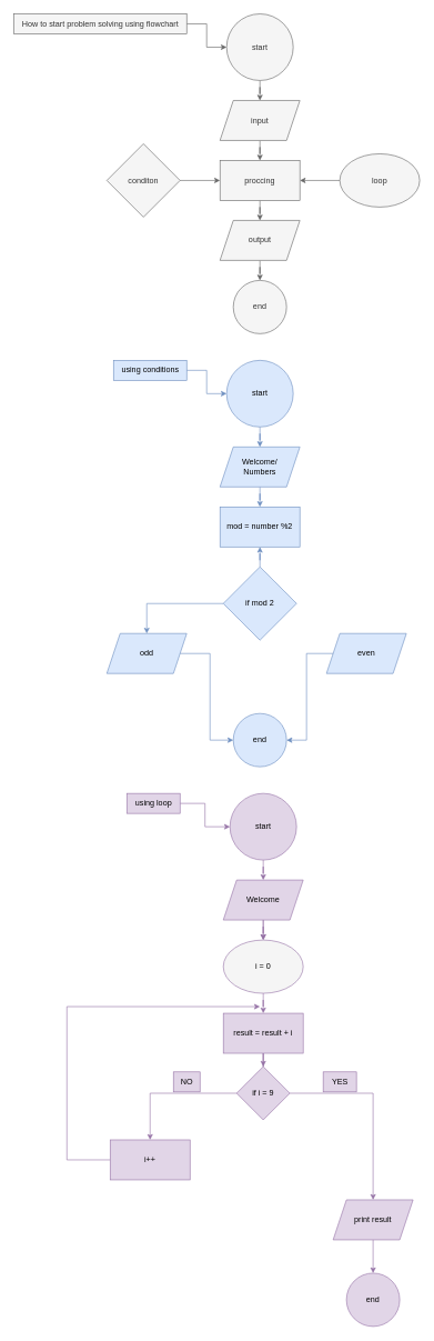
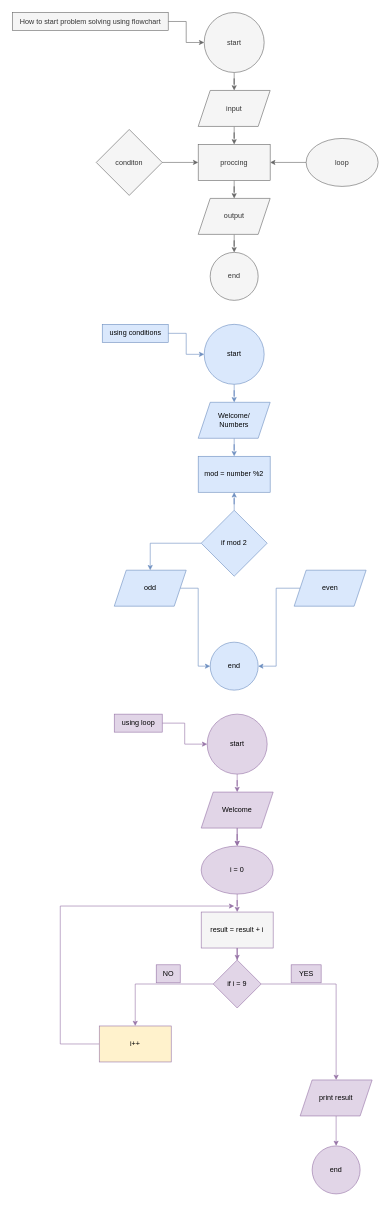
  <mxCell id="0" />
  <mxCell id="1" parent="0" />
  <mxCell id="2" value="" style="edgeStyle=orthogonalEdgeStyle;rounded=0;orthogonalLoop=1;jettySize=auto;html=1;strokeWidth=1;fillColor=#f5f5f5;strokeColor=#666666;" edge="1" parent="1" source="3" target="5"><mxGeometry relative="1" as="geometry" /></mxCell>
  <mxCell id="3" value="start" style="ellipse;whiteSpace=wrap;html=1;aspect=fixed;strokeWidth=1;fillColor=#f5f5f5;strokeColor=#666666;fontColor=#333333;" vertex="1" parent="1"><mxGeometry x="340" y="20" width="100" height="100" as="geometry" /></mxCell>
  <mxCell id="4" value="" style="edgeStyle=orthogonalEdgeStyle;rounded=0;orthogonalLoop=1;jettySize=auto;html=1;strokeWidth=1;fillColor=#f5f5f5;strokeColor=#666666;" edge="1" parent="1" source="5" target="12"><mxGeometry relative="1" as="geometry" /></mxCell>
  <mxCell id="5" value="input" style="shape=parallelogram;perimeter=parallelogramPerimeter;whiteSpace=wrap;html=1;fixedSize=1;strokeWidth=1;fillColor=#f5f5f5;strokeColor=#666666;fontColor=#333333;" vertex="1" parent="1"><mxGeometry x="330" y="150" width="120" height="60" as="geometry" /></mxCell>
  <mxCell id="6" value="" style="edgeStyle=orthogonalEdgeStyle;rounded=0;orthogonalLoop=1;jettySize=auto;html=1;strokeWidth=1;fillColor=#f5f5f5;strokeColor=#666666;" edge="1" parent="1" source="7" target="12"><mxGeometry relative="1" as="geometry" /></mxCell>
  <mxCell id="7" value="conditon" style="rhombus;whiteSpace=wrap;html=1;strokeWidth=1;fillColor=#f5f5f5;strokeColor=#666666;fontColor=#333333;" vertex="1" parent="1"><mxGeometry x="160" y="215" width="110" height="110" as="geometry" /></mxCell>
  <mxCell id="8" value="" style="edgeStyle=orthogonalEdgeStyle;rounded=0;orthogonalLoop=1;jettySize=auto;html=1;strokeWidth=1;fillColor=#f5f5f5;strokeColor=#666666;" edge="1" parent="1" source="9" target="12"><mxGeometry relative="1" as="geometry" /></mxCell>
  <mxCell id="9" value="loop" style="ellipse;whiteSpace=wrap;html=1;strokeWidth=1;fillColor=#f5f5f5;strokeColor=#666666;fontColor=#333333;" vertex="1" parent="1"><mxGeometry x="510" y="230" width="120" height="80" as="geometry" /></mxCell>
  <mxCell id="10" value="end" style="ellipse;whiteSpace=wrap;html=1;aspect=fixed;strokeWidth=1;fillColor=#f5f5f5;strokeColor=#666666;fontColor=#333333;" vertex="1" parent="1"><mxGeometry x="350" y="420" width="80" height="80" as="geometry" /></mxCell>
  <mxCell id="11" value="" style="edgeStyle=orthogonalEdgeStyle;rounded=0;orthogonalLoop=1;jettySize=auto;html=1;strokeWidth=1;fillColor=#f5f5f5;strokeColor=#666666;" edge="1" parent="1" source="12" target="14"><mxGeometry relative="1" as="geometry" /></mxCell>
  <mxCell id="12" value="proccing" style="rounded=0;whiteSpace=wrap;html=1;strokeWidth=1;fillColor=#f5f5f5;strokeColor=#666666;fontColor=#333333;" vertex="1" parent="1"><mxGeometry x="330" y="240" width="120" height="60" as="geometry" /></mxCell>
  <mxCell id="13" value="" style="edgeStyle=orthogonalEdgeStyle;rounded=0;orthogonalLoop=1;jettySize=auto;html=1;strokeWidth=1;fillColor=#f5f5f5;strokeColor=#666666;" edge="1" parent="1" source="14" target="10"><mxGeometry relative="1" as="geometry" /></mxCell>
  <mxCell id="14" value="output" style="shape=parallelogram;perimeter=parallelogramPerimeter;whiteSpace=wrap;html=1;fixedSize=1;strokeWidth=1;fillColor=#f5f5f5;strokeColor=#666666;fontColor=#333333;" vertex="1" parent="1"><mxGeometry x="330" y="330" width="120" height="60" as="geometry" /></mxCell>
  <mxCell id="15" value="" style="edgeStyle=orthogonalEdgeStyle;rounded=0;orthogonalLoop=1;jettySize=auto;html=1;strokeWidth=1;fillColor=#f5f5f5;strokeColor=#666666;" edge="1" parent="1" source="16" target="3"><mxGeometry relative="1" as="geometry" /></mxCell>
  <mxCell id="16" value="How to start problem solving using flowchart" style="text;html=1;align=center;verticalAlign=middle;resizable=0;points=[];autosize=1;strokeColor=#666666;fillColor=#f5f5f5;strokeWidth=1;fontColor=#333333;" vertex="1" parent="1"><mxGeometry x="20" y="20" width="260" height="30" as="geometry" /></mxCell>
  <mxCell id="17" value="" style="edgeStyle=orthogonalEdgeStyle;rounded=0;orthogonalLoop=1;jettySize=auto;html=1;strokeWidth=1;fillColor=#dae8fc;strokeColor=#6c8ebf;" edge="1" parent="1" source="18" target="20"><mxGeometry relative="1" as="geometry" /></mxCell>
  <mxCell id="18" value="start" style="ellipse;whiteSpace=wrap;html=1;aspect=fixed;strokeWidth=1;fillColor=#dae8fc;strokeColor=#6c8ebf;" vertex="1" parent="1"><mxGeometry x="340" y="540" width="100" height="100" as="geometry" /></mxCell>
  <mxCell id="19" value="" style="edgeStyle=orthogonalEdgeStyle;rounded=0;orthogonalLoop=1;jettySize=auto;html=1;strokeWidth=1;fillColor=#dae8fc;strokeColor=#6c8ebf;" edge="1" parent="1" source="20" target="25"><mxGeometry relative="1" as="geometry" /></mxCell>
  <mxCell id="20" value="Welcome/&lt;div&gt;Numbers&lt;/div&gt;" style="shape=parallelogram;perimeter=parallelogramPerimeter;whiteSpace=wrap;html=1;fixedSize=1;strokeWidth=1;fillColor=#dae8fc;strokeColor=#6c8ebf;" vertex="1" parent="1"><mxGeometry x="330" y="670" width="120" height="60" as="geometry" /></mxCell>
  <mxCell id="21" value="" style="edgeStyle=orthogonalEdgeStyle;rounded=0;orthogonalLoop=1;jettySize=auto;html=1;strokeWidth=1;fillColor=#dae8fc;strokeColor=#6c8ebf;" edge="1" parent="1" source="23" target="25"><mxGeometry relative="1" as="geometry" /></mxCell>
  <mxCell id="22" style="edgeStyle=orthogonalEdgeStyle;rounded=0;orthogonalLoop=1;jettySize=auto;html=1;entryX=0.5;entryY=0;entryDx=0;entryDy=0;fillColor=#dae8fc;strokeColor=#6c8ebf;" edge="1" parent="1" source="23" target="29"><mxGeometry relative="1" as="geometry" /></mxCell>
  <mxCell id="23" value="if mod 2" style="rhombus;whiteSpace=wrap;html=1;strokeWidth=1;fillColor=#dae8fc;strokeColor=#6c8ebf;" vertex="1" parent="1"><mxGeometry x="335" y="850" width="110" height="110" as="geometry" /></mxCell>
  <mxCell id="24" value="end" style="ellipse;whiteSpace=wrap;html=1;aspect=fixed;strokeWidth=1;fillColor=#dae8fc;strokeColor=#6c8ebf;" vertex="1" parent="1"><mxGeometry x="350" y="1070" width="80" height="80" as="geometry" /></mxCell>
  <mxCell id="25" value="mod = number %2" style="rounded=0;whiteSpace=wrap;html=1;strokeWidth=1;fillColor=#dae8fc;strokeColor=#6c8ebf;" vertex="1" parent="1"><mxGeometry x="330" y="760" width="120" height="60" as="geometry" /></mxCell>
  <mxCell id="26" value="" style="edgeStyle=orthogonalEdgeStyle;rounded=0;orthogonalLoop=1;jettySize=auto;html=1;strokeWidth=1;fillColor=#dae8fc;strokeColor=#6c8ebf;" edge="1" parent="1" source="27" target="18"><mxGeometry relative="1" as="geometry" /></mxCell>
  <mxCell id="27" value="using conditions" style="text;html=1;align=center;verticalAlign=middle;resizable=0;points=[];autosize=1;strokeWidth=1;fillColor=#dae8fc;strokeColor=#6c8ebf;" vertex="1" parent="1"><mxGeometry x="170" y="540" width="110" height="30" as="geometry" /></mxCell>
  <mxCell id="28" style="edgeStyle=orthogonalEdgeStyle;rounded=0;orthogonalLoop=1;jettySize=auto;html=1;entryX=0;entryY=0.5;entryDx=0;entryDy=0;fillColor=#dae8fc;strokeColor=#6c8ebf;" edge="1" parent="1" source="29" target="24"><mxGeometry relative="1" as="geometry" /></mxCell>
- <mxCell id="29" value="odd" style="shape=parallelogram;perimeter=parallelogramPerimeter;whiteSpace=wrap;html=1;fixedSize=1;strokeWidth=1;fillColor=#dae8fc;strokeColor=#6c8ebf;" vertex="1" parent="1"><mxGeometry x="160" y="950" width="120" height="60" as="geometry" /></mxCell>
+ <mxCell id="29" value="odd" style="shape=parallelogram;perimeter=parallelogramPerimeter;whiteSpace=wrap;html=1;fixedSize=1;strokeWidth=1;fillColor=#dae8fc;strokeColor=#6c8ebf;" vertex="1" parent="1"><mxGeometry x="190" y="950" width="120" height="60" as="geometry" /></mxCell>
  <mxCell id="30" style="edgeStyle=orthogonalEdgeStyle;rounded=0;orthogonalLoop=1;jettySize=auto;html=1;entryX=1;entryY=0.5;entryDx=0;entryDy=0;fillColor=#dae8fc;strokeColor=#6c8ebf;" edge="1" parent="1" source="31" target="24"><mxGeometry relative="1" as="geometry" /></mxCell>
  <mxCell id="31" value="even" style="shape=parallelogram;perimeter=parallelogramPerimeter;whiteSpace=wrap;html=1;fixedSize=1;strokeWidth=1;fillColor=#dae8fc;strokeColor=#6c8ebf;" vertex="1" parent="1"><mxGeometry x="490" y="950" width="120" height="60" as="geometry" /></mxCell>
  <mxCell id="32" value="" style="edgeStyle=orthogonalEdgeStyle;rounded=0;orthogonalLoop=1;jettySize=auto;html=1;strokeWidth=1;fillColor=#e1d5e7;strokeColor=#9673a6;" edge="1" parent="1" source="33" target="36"><mxGeometry relative="1" as="geometry" /></mxCell>
  <mxCell id="33" value="start" style="ellipse;whiteSpace=wrap;html=1;aspect=fixed;strokeWidth=1;fillColor=#e1d5e7;strokeColor=#9673a6;" vertex="1" parent="1"><mxGeometry x="345" y="1190" width="100" height="100" as="geometry" /></mxCell>
  <mxCell id="34" value="" style="edgeStyle=orthogonalEdgeStyle;rounded=0;orthogonalLoop=1;jettySize=auto;html=1;strokeWidth=1;fillColor=#e1d5e7;strokeColor=#9673a6;" edge="1" parent="1" source="36"><mxGeometry relative="1" as="geometry"><mxPoint x="395.034" y="1410" as="targetPoint" /></mxGeometry></mxCell>
  <mxCell id="35" value="" style="edgeStyle=orthogonalEdgeStyle;rounded=0;orthogonalLoop=1;jettySize=auto;html=1;fillColor=#e1d5e7;strokeColor=#9673a6;" edge="1" parent="1" source="36" target="40"><mxGeometry relative="1" as="geometry" /></mxCell>
  <mxCell id="36" value="Welcome" style="shape=parallelogram;perimeter=parallelogramPerimeter;whiteSpace=wrap;html=1;fixedSize=1;strokeWidth=1;fillColor=#e1d5e7;strokeColor=#9673a6;" vertex="1" parent="1"><mxGeometry x="335" y="1320" width="120" height="60" as="geometry" /></mxCell>
  <mxCell id="37" value="" style="edgeStyle=orthogonalEdgeStyle;rounded=0;orthogonalLoop=1;jettySize=auto;html=1;strokeWidth=1;fillColor=#e1d5e7;strokeColor=#9673a6;" edge="1" parent="1" source="38" target="33"><mxGeometry relative="1" as="geometry" /></mxCell>
  <mxCell id="38" value="using loop" style="text;html=1;align=center;verticalAlign=middle;resizable=0;points=[];autosize=1;strokeWidth=1;fillColor=#e1d5e7;strokeColor=#9673a6;" vertex="1" parent="1"><mxGeometry x="190" y="1190" width="80" height="30" as="geometry" /></mxCell>
  <mxCell id="39" value="" style="edgeStyle=orthogonalEdgeStyle;rounded=0;orthogonalLoop=1;jettySize=auto;html=1;fillColor=#e1d5e7;strokeColor=#9673a6;" edge="1" parent="1" source="40" target="42"><mxGeometry relative="1" as="geometry" /></mxCell>
- <mxCell id="40" value="i = 0" style="ellipse;whiteSpace=wrap;html=1;fillColor=#f5f5f5;strokeColor=#9673a6;" vertex="1" parent="1"><mxGeometry x="335" y="1410" width="120" height="80" as="geometry" /></mxCell>
+ <mxCell id="40" value="i = 0" style="ellipse;whiteSpace=wrap;html=1;fillColor=#e1d5e7;strokeColor=#9673a6;" vertex="1" parent="1"><mxGeometry x="335" y="1410" width="120" height="80" as="geometry" /></mxCell>
  <mxCell id="41" value="" style="edgeStyle=orthogonalEdgeStyle;rounded=0;orthogonalLoop=1;jettySize=auto;html=1;fillColor=#e1d5e7;strokeColor=#9673a6;" edge="1" parent="1" source="42" target="45"><mxGeometry relative="1" as="geometry" /></mxCell>
- <mxCell id="42" value="result = result&amp;nbsp;+ i" style="rounded=0;whiteSpace=wrap;html=1;fillColor=#e1d5e7;strokeColor=#9673a6;" vertex="1" parent="1"><mxGeometry x="335" y="1520" width="120" height="60" as="geometry" /></mxCell>
+ <mxCell id="42" value="result = result&amp;nbsp;+ i" style="rounded=0;whiteSpace=wrap;html=1;fillColor=#f5f5f5;strokeColor=#9673a6;" vertex="1" parent="1"><mxGeometry x="335" y="1520" width="120" height="60" as="geometry" /></mxCell>
  <mxCell id="43" value="" style="edgeStyle=orthogonalEdgeStyle;rounded=0;orthogonalLoop=1;jettySize=auto;html=1;fillColor=#e1d5e7;strokeColor=#9673a6;" edge="1" parent="1" source="45" target="47"><mxGeometry relative="1" as="geometry" /></mxCell>
  <mxCell id="44" value="" style="edgeStyle=orthogonalEdgeStyle;rounded=0;orthogonalLoop=1;jettySize=auto;html=1;fillColor=#e1d5e7;strokeColor=#9673a6;" edge="1" parent="1" source="45" target="49"><mxGeometry relative="1" as="geometry" /></mxCell>
  <mxCell id="45" value="if i = 9" style="rhombus;whiteSpace=wrap;html=1;fillColor=#e1d5e7;strokeColor=#9673a6;" vertex="1" parent="1"><mxGeometry x="355" y="1600" width="80" height="80" as="geometry" /></mxCell>
  <mxCell id="46" value="" style="edgeStyle=orthogonalEdgeStyle;rounded=0;orthogonalLoop=1;jettySize=auto;html=1;fillColor=#e1d5e7;strokeColor=#9673a6;" edge="1" parent="1" source="47" target="52"><mxGeometry relative="1" as="geometry" /></mxCell>
  <mxCell id="47" value="print result" style="shape=parallelogram;perimeter=parallelogramPerimeter;whiteSpace=wrap;html=1;fixedSize=1;fillColor=#e1d5e7;strokeColor=#9673a6;" vertex="1" parent="1"><mxGeometry x="500" y="1800" width="120" height="60" as="geometry" /></mxCell>
  <mxCell id="48" style="edgeStyle=orthogonalEdgeStyle;rounded=0;orthogonalLoop=1;jettySize=auto;html=1;fillColor=#e1d5e7;strokeColor=#9673a6;" edge="1" parent="1" source="49"><mxGeometry relative="1" as="geometry"><mxPoint x="390" y="1510" as="targetPoint" /><Array as="points"><mxPoint x="100" y="1740" /><mxPoint x="100" y="1510" /></Array></mxGeometry></mxCell>
- <mxCell id="49" value="i++" style="whiteSpace=wrap;html=1;fillColor=#e1d5e7;strokeColor=#9673a6;" vertex="1" parent="1"><mxGeometry x="165" y="1710" width="120" height="60" as="geometry" /></mxCell>
+ <mxCell id="49" value="i++" style="whiteSpace=wrap;html=1;fillColor=#fff2cc;strokeColor=#9673a6;" vertex="1" parent="1"><mxGeometry x="165" y="1710" width="120" height="60" as="geometry" /></mxCell>
  <mxCell id="50" value="YES" style="text;html=1;align=center;verticalAlign=middle;resizable=0;points=[];autosize=1;strokeColor=#9673a6;fillColor=#e1d5e7;" vertex="1" parent="1"><mxGeometry x="485" y="1608" width="50" height="30" as="geometry" /></mxCell>
  <mxCell id="51" value="NO" style="text;html=1;align=center;verticalAlign=middle;resizable=0;points=[];autosize=1;strokeColor=#9673a6;fillColor=#e1d5e7;" vertex="1" parent="1"><mxGeometry x="260" y="1608" width="40" height="30" as="geometry" /></mxCell>
  <mxCell id="52" value="end" style="ellipse;whiteSpace=wrap;html=1;aspect=fixed;fillColor=#e1d5e7;strokeColor=#9673a6;" vertex="1" parent="1"><mxGeometry x="520" y="1910" width="80" height="80" as="geometry" /></mxCell>
